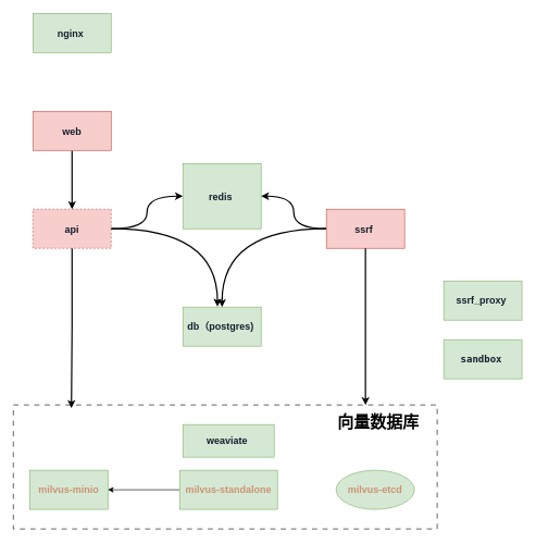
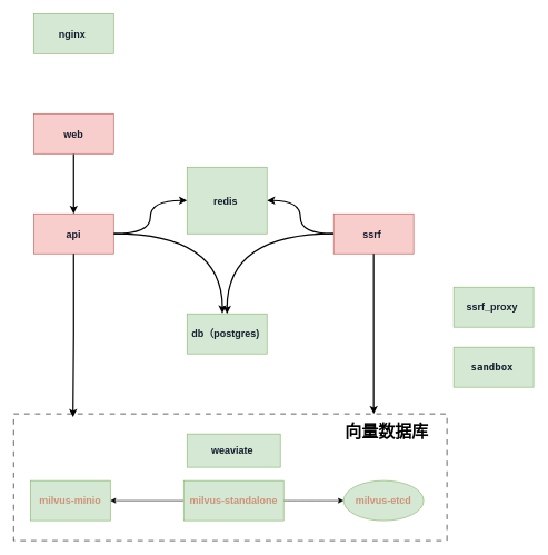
  <mxCell id="0" />
  <mxCell id="1" parent="0" />
  <mxCell id="2" value="" style="rounded=0;whiteSpace=wrap;html=1;fillColor=none;dashed=1;dashPattern=8 8;fontStyle=1" vertex="1" parent="1"><mxGeometry x="20" y="620" width="650" height="190" as="geometry" /></mxCell>
  <mxCell id="3" style="edgeStyle=orthogonalEdgeStyle;curved=1;rounded=0;orthogonalLoop=1;jettySize=auto;html=1;entryX=0;entryY=0.5;entryDx=0;entryDy=0;strokeWidth=2;fontStyle=1" parent="1" source="4" target="12" edge="1"><mxGeometry relative="1" as="geometry" /></mxCell>
- <mxCell id="4" value="&lt;span style=&quot;color: rgb(20, 29, 46); text-align: start; white-space-collapse: preserve;&quot;&gt;api&lt;/span&gt;" style="rounded=0;whiteSpace=wrap;html=1;fontSize=15;fontFamily=Helvetica;labelBackgroundColor=none;fillColor=#f8cecc;strokeColor=#b85450;fontStyle=1;dashed=1;" parent="1" vertex="1"><mxGeometry x="50" y="320" width="120" height="60" as="geometry" /></mxCell>
+ <mxCell id="4" value="&lt;span style=&quot;color: rgb(20, 29, 46); text-align: start; white-space-collapse: preserve;&quot;&gt;api&lt;/span&gt;" style="rounded=0;whiteSpace=wrap;html=1;fontSize=15;fontFamily=Helvetica;labelBackgroundColor=none;fillColor=#f8cecc;strokeColor=#b85450;fontStyle=1" parent="1" vertex="1"><mxGeometry x="50" y="320" width="120" height="60" as="geometry" /></mxCell>
  <mxCell id="5" style="edgeStyle=orthogonalEdgeStyle;curved=1;rounded=0;orthogonalLoop=1;jettySize=auto;html=1;entryX=1;entryY=0.5;entryDx=0;entryDy=0;strokeWidth=2;fontStyle=1" parent="1" source="7" target="12" edge="1"><mxGeometry relative="1" as="geometry" /></mxCell>
  <mxCell id="6" style="edgeStyle=orthogonalEdgeStyle;curved=1;rounded=0;orthogonalLoop=1;jettySize=auto;html=1;entryX=0.5;entryY=0;entryDx=0;entryDy=0;strokeWidth=2;fontStyle=1" parent="1" source="7" target="11" edge="1"><mxGeometry relative="1" as="geometry" /></mxCell>
  <mxCell id="7" value="&lt;span style=&quot;color: rgb(20, 29, 46); text-align: start; white-space-collapse: preserve;&quot;&gt;ssrf &lt;/span&gt;" style="rounded=0;whiteSpace=wrap;html=1;fontSize=15;fontFamily=Helvetica;labelBackgroundColor=none;fillColor=#f8cecc;strokeColor=#b85450;fontStyle=1" parent="1" vertex="1"><mxGeometry x="500" y="320" width="120" height="60" as="geometry" /></mxCell>
  <mxCell id="8" style="edgeStyle=orthogonalEdgeStyle;curved=1;rounded=0;orthogonalLoop=1;jettySize=auto;html=1;strokeWidth=2;fontStyle=1" parent="1" source="9" target="4" edge="1"><mxGeometry relative="1" as="geometry" /></mxCell>
  <mxCell id="9" value="&lt;span style=&quot;color: rgb(20, 29, 46); text-align: start; white-space-collapse: preserve;&quot;&gt;web&lt;/span&gt;" style="rounded=0;whiteSpace=wrap;html=1;fontSize=15;fontFamily=Helvetica;labelBackgroundColor=none;fillColor=#f8cecc;strokeColor=#b85450;fontStyle=1" parent="1" vertex="1"><mxGeometry x="50" y="170" width="120" height="60" as="geometry" /></mxCell>
  <mxCell id="10" value="&lt;span style=&quot;color: rgb(20, 29, 46); text-align: start; white-space-collapse: preserve;&quot;&gt;weaviate &lt;/span&gt;" style="rounded=0;whiteSpace=wrap;html=1;fillColor=#d5e8d4;strokeColor=#82b366;fontSize=15;fontFamily=Helvetica;labelBackgroundColor=none;fontStyle=1" parent="1" vertex="1"><mxGeometry x="280" y="650" width="140" height="50" as="geometry" /></mxCell>
  <mxCell id="11" value="&lt;p&gt;&lt;span style=&quot;color: rgb(20, 29, 46); text-align: start; white-space-collapse: preserve;&quot;&gt;&lt;font&gt;db（postgres) &lt;/font&gt;&lt;/span&gt;&lt;/p&gt;" style="rounded=0;whiteSpace=wrap;html=1;fillColor=#d5e8d4;strokeColor=#82b366;fontSize=15;fontFamily=Helvetica;labelBackgroundColor=none;fontStyle=1" parent="1" vertex="1"><mxGeometry x="280" y="470" width="120" height="60" as="geometry" /></mxCell>
  <mxCell id="12" value="&lt;span style=&quot;color: rgb(20, 29, 46); text-align: start; white-space-collapse: preserve;&quot;&gt;redis &lt;/span&gt;" style="rounded=0;whiteSpace=wrap;html=1;fillColor=#d5e8d4;strokeColor=#82b366;fontSize=15;fontFamily=Helvetica;labelBackgroundColor=none;fontStyle=1" parent="1" vertex="1"><mxGeometry x="280" y="250" width="120" height="100" as="geometry" /></mxCell>
  <mxCell id="13" value="&lt;span style=&quot;color: rgb(20, 29, 46); text-align: start; white-space-collapse: preserve;&quot;&gt;nginx &lt;/span&gt;" style="rounded=0;whiteSpace=wrap;html=1;fillColor=#d5e8d4;strokeColor=#82b366;fontSize=15;fontFamily=Helvetica;labelBackgroundColor=none;fontStyle=1" parent="1" vertex="1"><mxGeometry x="50" y="20" width="120" height="60" as="geometry" /></mxCell>
  <mxCell id="14" value="&lt;span style=&quot;color: rgb(20, 29, 46); text-align: start; white-space-collapse: preserve;&quot;&gt;ssrf_proxy &lt;/span&gt;" style="rounded=0;whiteSpace=wrap;html=1;fillColor=#d5e8d4;strokeColor=#82b366;fontSize=15;fontFamily=Helvetica;labelBackgroundColor=none;fontStyle=1" parent="1" vertex="1"><mxGeometry x="680" y="430" width="120" height="60" as="geometry" /></mxCell>
  <mxCell id="15" value="&lt;code style=&quot;--tw-border-spacing-x: 0; --tw-border-spacing-y: 0; --tw-translate-x: 0; --tw-translate-y: 0; --tw-rotate: 0; --tw-skew-x: 0; --tw-skew-y: 0; --tw-scale-x: 1; --tw-scale-y: 1; --tw-pan-x: ; --tw-pan-y: ; --tw-pinch-zoom: ; --tw-scroll-snap-strictness: proximity; --tw-gradient-from-position: ; --tw-gradient-via-position: ; --tw-gradient-to-position: ; --tw-ordinal: ; --tw-slashed-zero: ; --tw-numeric-figure: ; --tw-numeric-spacing: ; --tw-numeric-fraction: ; --tw-ring-inset: inset; --tw-ring-offset-width: 0px; --tw-ring-offset-color: #fff; --tw-ring-color: rgb(var(--tint-7)); --tw-ring-offset-shadow: var(--tw-ring-inset) 0 0 0 var(--tw-ring-offset-width) var(--tw-ring-offset-color); --tw-ring-shadow: var(--tw-ring-inset) 0 0 0 calc(1px + var(--tw-ring-offset-width)) var(--tw-ring-color); --tw-shadow: 0 0 #0000; --tw-shadow-colored: 0 0 #0000; --tw-blur: ; --tw-brightness: ; --tw-contrast: ; --tw-grayscale: ; --tw-hue-rotate: ; --tw-invert: ; --tw-saturate: ; --tw-sepia: ; --tw-drop-shadow: ; --tw-backdrop-blur: ; --tw-backdrop-brightness: ; --tw-backdrop-contrast: ; --tw-backdrop-grayscale: ; --tw-backdrop-hue-rotate: ; --tw-backdrop-invert: ; --tw-backdrop-opacity: ; --tw-backdrop-saturate: ; --tw-backdrop-sepia: ; --tw-contain-size: ; --tw-contain-layout: ; --tw-contain-paint: ; --tw-contain-style: ; box-sizing: border-box; border: 0px solid rgb(229, 231, 235); font-feature-settings: normal; font-variation-settings: normal; -webkit-font-smoothing: auto; min-width: 1.625rem; align-items: center; justify-content: center; border-radius: 0.25rem; padding: 1px 0.375rem; line-height: max(1.2em, 1.25rem); box-shadow: var(--tw-ring-offset-shadow),var(--tw-ring-shadow),var(--tw-shadow,0 0 #0000); color: rgb(20, 29, 46); text-align: start; white-space-collapse: preserve;&quot; class=&quot;py-[1px] px-1.5 min-w-[1.625rem] justify-center items-center ring-1 ring-inset ring-tint bg-tint rounded text-[.875em] leading-[calc(max(1.20em,1.25rem))]&quot;&gt;sandbox&lt;/code&gt;&lt;span style=&quot;color: rgb(20, 29, 46); text-align: start; white-space-collapse: preserve;&quot;&gt; &lt;/span&gt;" style="rounded=0;whiteSpace=wrap;html=1;fillColor=#d5e8d4;strokeColor=#82b366;fontSize=15;fontFamily=Helvetica;labelBackgroundColor=none;fontStyle=1" parent="1" vertex="1"><mxGeometry x="680" y="520" width="120" height="60" as="geometry" /></mxCell>
  <mxCell id="16" value="&lt;div style=&quot;color: rgb(212, 212, 212); line-height: 19px; white-space: pre;&quot;&gt;&lt;span style=&quot;color: #ce9178;&quot;&gt;milvus-etcd&lt;/span&gt;&lt;/div&gt;" style="ellipse;whiteSpace=wrap;html=1;fillColor=#d5e8d4;strokeColor=#82b366;fontSize=15;fontFamily=Helvetica;labelBackgroundColor=none;fontStyle=1;" parent="1" vertex="1"><mxGeometry x="515" y="720" width="120" height="60" as="geometry" /></mxCell>
  <mxCell id="17" value="&lt;div style=&quot;color: rgb(212, 212, 212); line-height: 19px; white-space: pre;&quot;&gt;&lt;div style=&quot;line-height: 19px;&quot;&gt;&lt;span style=&quot;color: #ce9178;&quot;&gt;milvus-minio&lt;/span&gt;&lt;/div&gt;&lt;/div&gt;" style="rounded=0;whiteSpace=wrap;html=1;fillColor=#d5e8d4;strokeColor=#82b366;fontSize=15;fontFamily=Helvetica;labelBackgroundColor=none;fontStyle=1" parent="1" vertex="1"><mxGeometry x="45" y="720" width="120" height="60" as="geometry" /></mxCell>
+ <mxCell id="18" style="edgeStyle=orthogonalEdgeStyle;curved=1;rounded=0;orthogonalLoop=1;jettySize=auto;html=1;fontStyle=1" parent="1" source="20" target="16" edge="1"><mxGeometry relative="1" as="geometry" /></mxCell>
  <mxCell id="19" style="edgeStyle=orthogonalEdgeStyle;rounded=0;orthogonalLoop=1;jettySize=auto;html=1;exitX=0;exitY=0.5;exitDx=0;exitDy=0;entryX=1;entryY=0.5;entryDx=0;entryDy=0;fontStyle=1" edge="1" parent="1" source="20" target="17"><mxGeometry relative="1" as="geometry" /></mxCell>
  <mxCell id="20" value="&lt;div style=&quot;color: rgb(212, 212, 212); line-height: 19px; white-space: pre;&quot;&gt;&lt;div style=&quot;line-height: 19px;&quot;&gt;&lt;div style=&quot;line-height: 19px;&quot;&gt;&lt;span style=&quot;color: #ce9178;&quot;&gt;milvus-standalone&lt;/span&gt;&lt;/div&gt;&lt;/div&gt;&lt;/div&gt;" style="rounded=0;whiteSpace=wrap;html=1;fillColor=#d5e8d4;strokeColor=#82b366;fontSize=15;fontFamily=Helvetica;labelBackgroundColor=none;fontStyle=1" parent="1" vertex="1"><mxGeometry x="275" y="720" width="150" height="60" as="geometry" /></mxCell>
  <mxCell id="21" style="edgeStyle=orthogonalEdgeStyle;curved=1;rounded=0;orthogonalLoop=1;jettySize=auto;html=1;entryX=0.442;entryY=-0.011;entryDx=0;entryDy=0;entryPerimeter=0;strokeWidth=2;fontStyle=1" parent="1" source="4" target="11" edge="1"><mxGeometry relative="1" as="geometry" /></mxCell>
  <mxCell id="22" value="向量数据库" style="text;html=1;align=center;verticalAlign=middle;whiteSpace=wrap;rounded=0;fontSize=25;fontStyle=1" vertex="1" parent="1"><mxGeometry x="510" y="630" width="140" height="30" as="geometry" /></mxCell>
  <mxCell id="23" style="edgeStyle=orthogonalEdgeStyle;curved=1;rounded=0;orthogonalLoop=1;jettySize=auto;html=1;entryX=0.357;entryY=-0.333;entryDx=0;entryDy=0;entryPerimeter=0;strokeWidth=2;fontStyle=1" edge="1" parent="1" source="7" target="22"><mxGeometry relative="1" as="geometry" /></mxCell>
  <mxCell id="24" style="edgeStyle=orthogonalEdgeStyle;rounded=0;orthogonalLoop=1;jettySize=auto;html=1;entryX=0.137;entryY=0.025;entryDx=0;entryDy=0;entryPerimeter=0;strokeWidth=2;fontStyle=1" edge="1" parent="1" source="4" target="2"><mxGeometry relative="1" as="geometry" /></mxCell>
